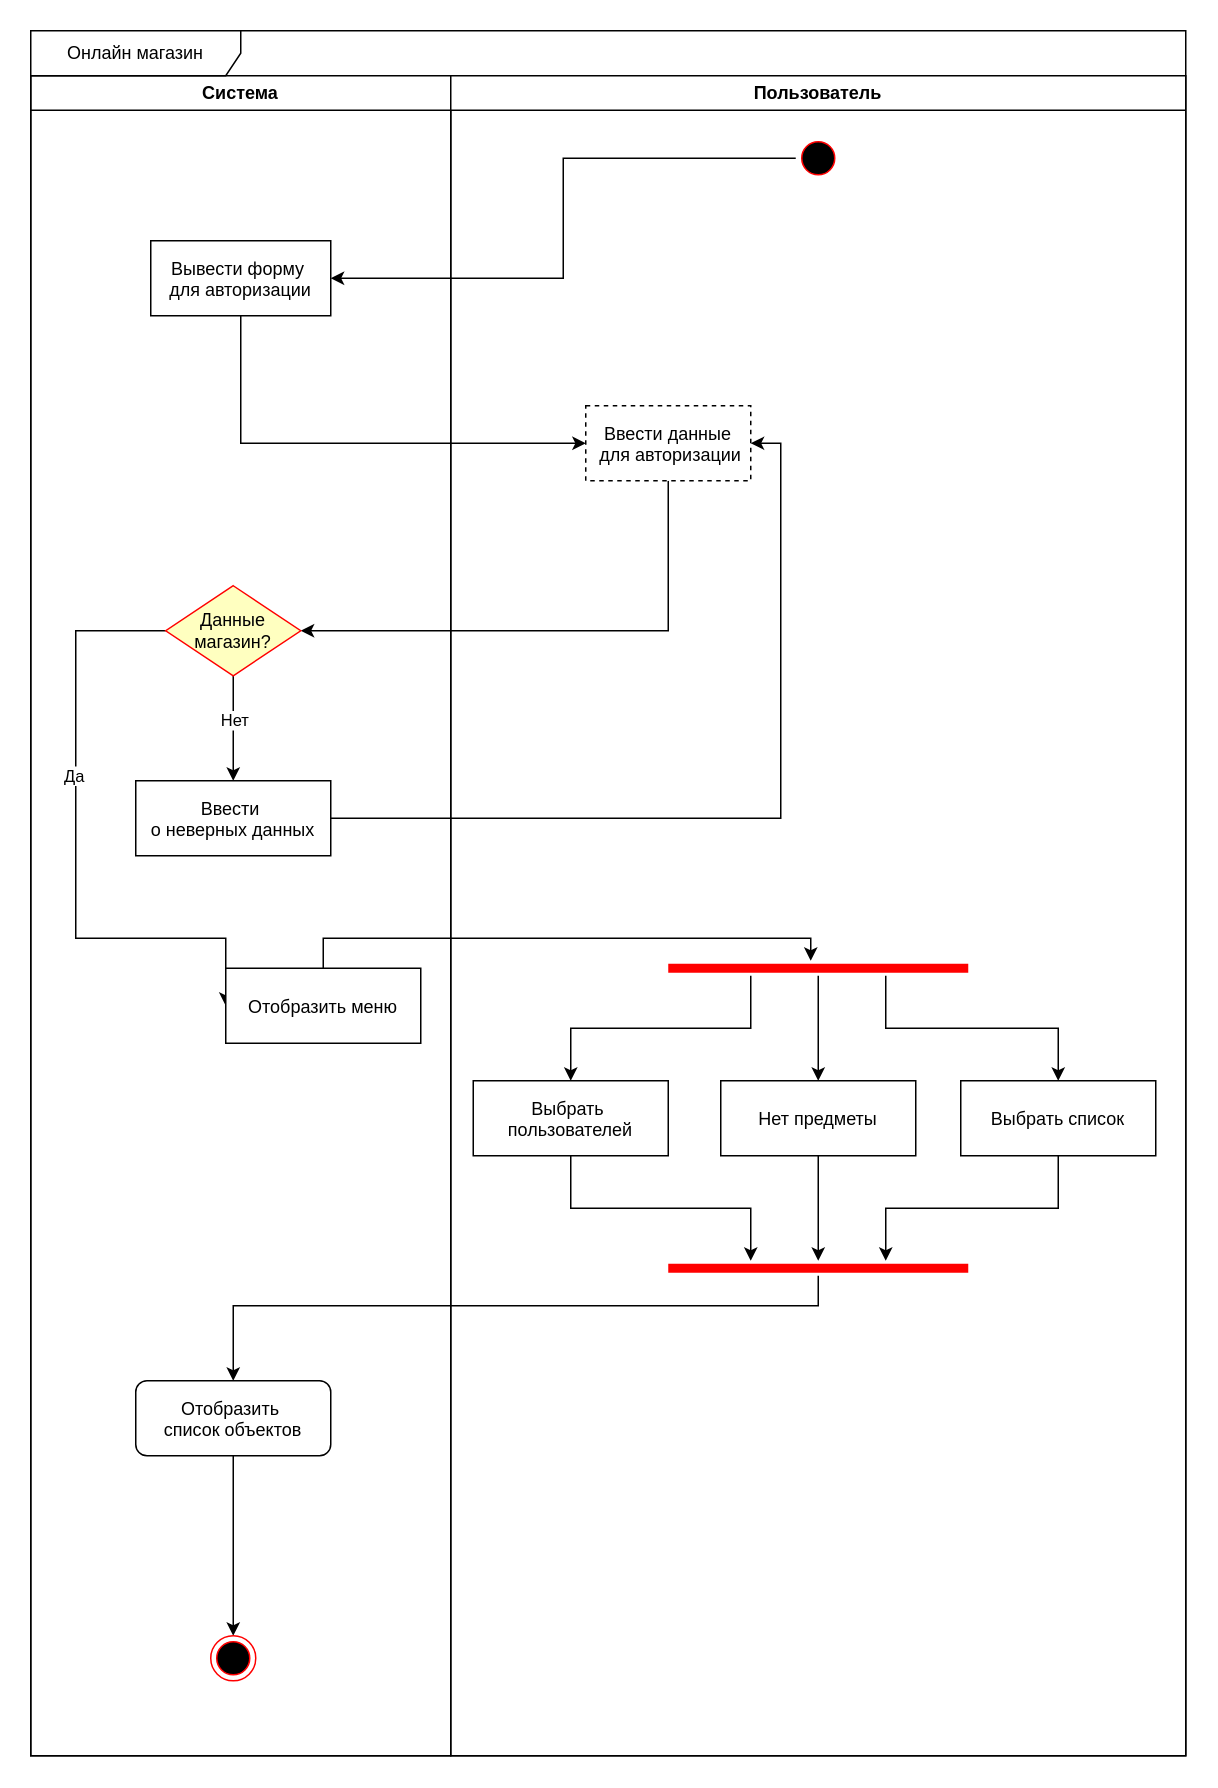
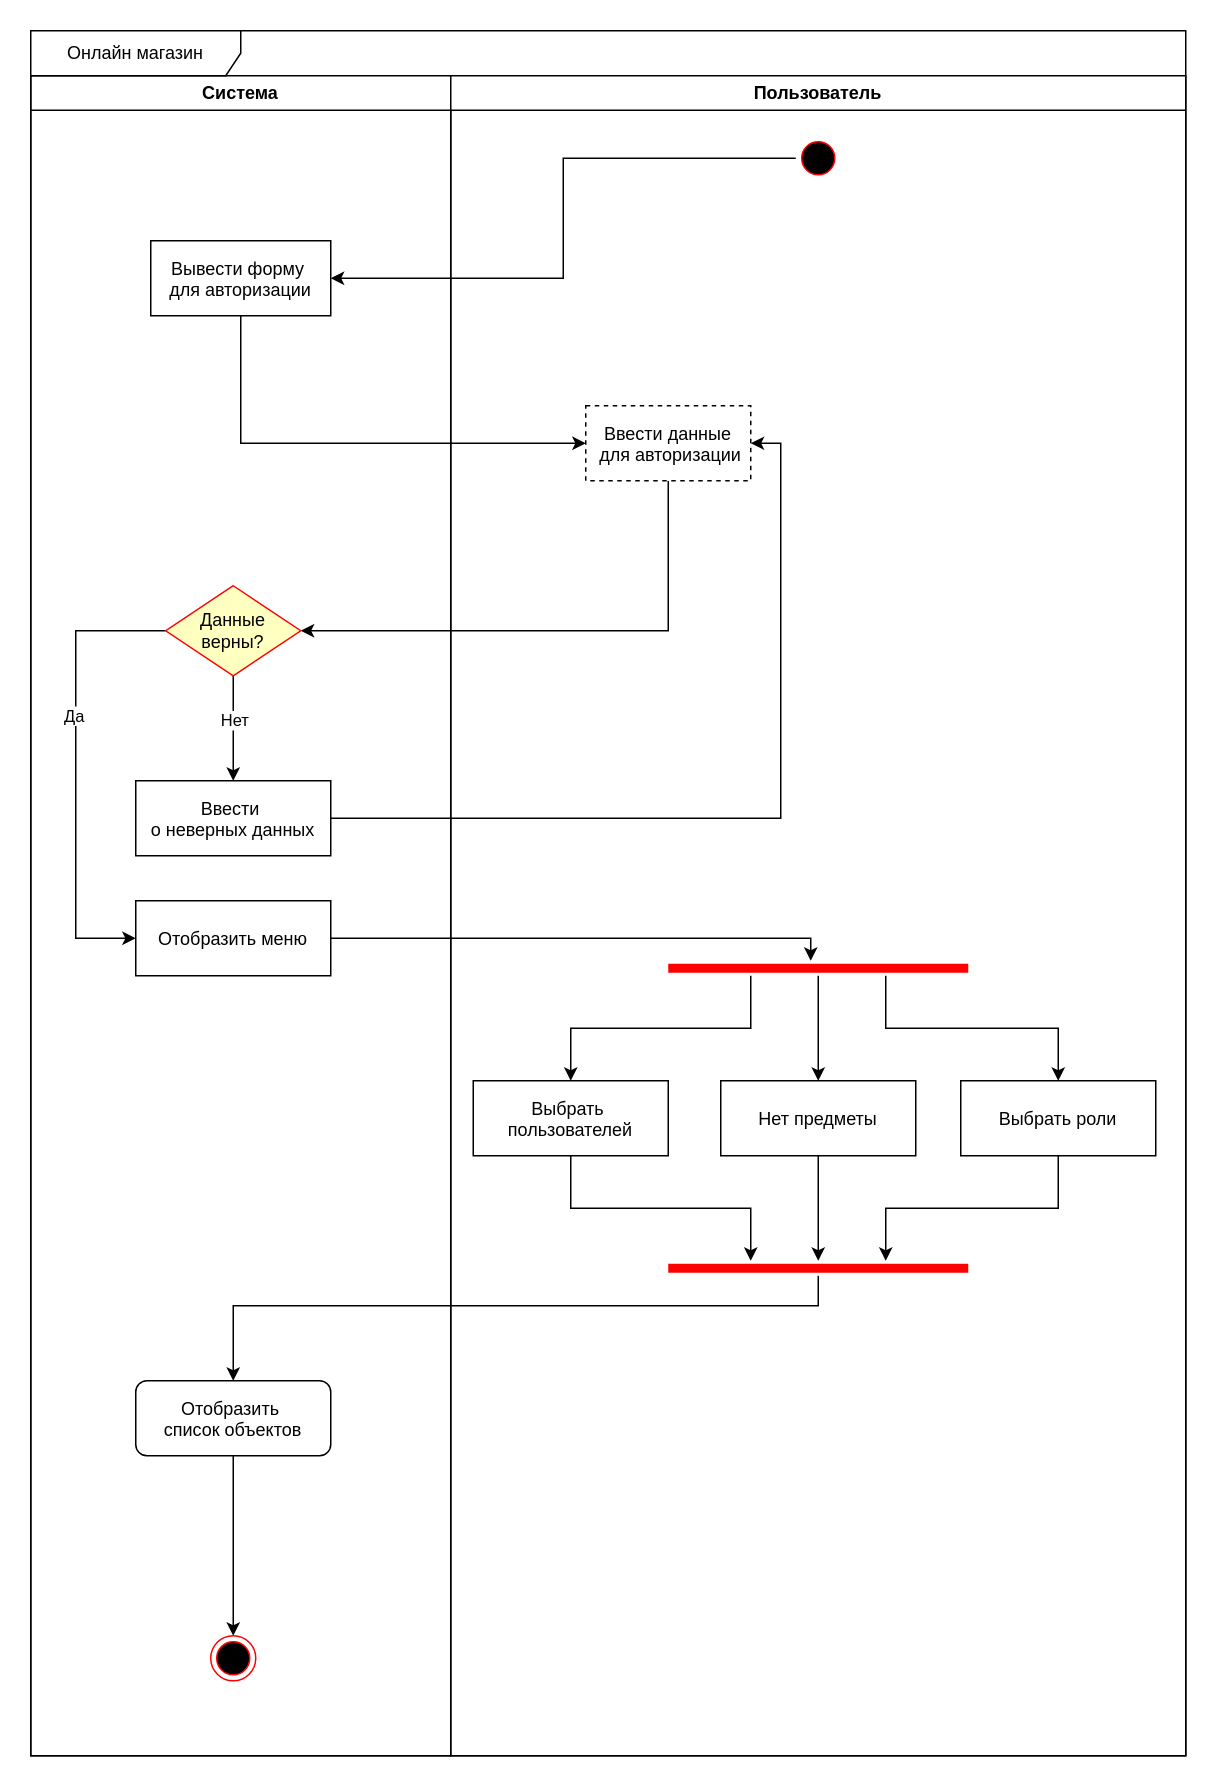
  <mxCell id="0" />
  <mxCell id="1" parent="0" />
  <mxCell id="2" value="Система" style="swimlane;whiteSpace=wrap" parent="1" vertex="1"><mxGeometry x="20" y="50" width="280" height="1120" as="geometry" /></mxCell>
  <mxCell id="3" value="Вывести форму &#10;для авторизации" style="" parent="2" vertex="1"><mxGeometry x="80" y="110" width="120" height="50" as="geometry" /></mxCell>
  <mxCell id="4" value="Пользователь" style="swimlane;whiteSpace=wrap" parent="1" vertex="1"><mxGeometry x="300" y="50" width="490" height="1120" as="geometry" /></mxCell>
  <mxCell id="5" value="Онлайн магазин" style="shape=umlFrame;whiteSpace=wrap;html=1;pointerEvents=0;width=140;height=30;" vertex="1" parent="1"><mxGeometry x="20" y="20" width="770" height="1150" as="geometry" /></mxCell>
  <mxCell id="6" style="edgeStyle=orthogonalEdgeStyle;rounded=0;orthogonalLoop=1;jettySize=auto;html=1;entryX=1;entryY=0.5;entryDx=0;entryDy=0;" edge="1" parent="1" source="7" target="3"><mxGeometry relative="1" as="geometry" /></mxCell>
  <mxCell id="7" value="" style="ellipse;shape=startState;fillColor=#000000;strokeColor=#ff0000;" parent="1" vertex="1"><mxGeometry x="530" y="90" width="30" height="30" as="geometry" /></mxCell>
  <mxCell id="8" style="edgeStyle=orthogonalEdgeStyle;rounded=0;orthogonalLoop=1;jettySize=auto;html=1;entryX=1;entryY=0.5;entryDx=0;entryDy=0;exitX=0.5;exitY=1;exitDx=0;exitDy=0;" edge="1" parent="1" source="9" target="14"><mxGeometry relative="1" as="geometry" /></mxCell>
  <mxCell id="9" value="Ввести данные&#10; для авторизации" style="dashed=1;" parent="1" vertex="1"><mxGeometry x="390" y="270" width="110" height="50" as="geometry" /></mxCell>
  <mxCell id="10" style="edgeStyle=orthogonalEdgeStyle;rounded=0;orthogonalLoop=1;jettySize=auto;html=1;" edge="1" parent="1" source="14" target="16"><mxGeometry relative="1" as="geometry" /></mxCell>
  <mxCell id="11" value="Нет" style="edgeLabel;html=1;align=center;verticalAlign=middle;resizable=0;points=[];" vertex="1" connectable="0" parent="10"><mxGeometry x="-0.167" relative="1" as="geometry"><mxPoint as="offset" /></mxGeometry></mxCell>
  <mxCell id="12" style="edgeStyle=orthogonalEdgeStyle;rounded=0;orthogonalLoop=1;jettySize=auto;html=1;entryX=0;entryY=0.5;entryDx=0;entryDy=0;exitX=0;exitY=0.5;exitDx=0;exitDy=0;" edge="1" parent="1" source="14" target="17"><mxGeometry relative="1" as="geometry"><Array as="points"><mxPoint x="50" y="420" /><mxPoint x="50" y="625" /></Array></mxGeometry></mxCell>
  <mxCell id="13" value="Да" style="edgeLabel;html=1;align=center;verticalAlign=middle;resizable=0;points=[];" vertex="1" connectable="0" parent="12"><mxGeometry x="-0.241" y="-2" relative="1" as="geometry"><mxPoint as="offset" /></mxGeometry></mxCell>
- <mxCell id="14" value="Данные магазин?" style="rhombus;whiteSpace=wrap;html=1;fontColor=#000000;fillColor=#ffffc0;strokeColor=#ff0000;" vertex="1" parent="1"><mxGeometry x="110" y="390" width="90" height="60" as="geometry" /></mxCell>
+ <mxCell id="14" value="Данные верны?" style="rhombus;whiteSpace=wrap;html=1;fontColor=#000000;fillColor=#ffffc0;strokeColor=#ff0000;" vertex="1" parent="1"><mxGeometry x="110" y="390" width="90" height="60" as="geometry" /></mxCell>
  <mxCell id="15" style="edgeStyle=orthogonalEdgeStyle;rounded=0;orthogonalLoop=1;jettySize=auto;html=1;entryX=1;entryY=0.5;entryDx=0;entryDy=0;" edge="1" parent="1" source="16" target="9"><mxGeometry relative="1" as="geometry" /></mxCell>
  <mxCell id="16" value="Ввести &#10;о неверных данных" style="" vertex="1" parent="1"><mxGeometry x="90" y="520" width="130" height="50" as="geometry" /></mxCell>
- <mxCell id="17" value="Отобразить меню" style="" vertex="1" parent="1"><mxGeometry x="150" y="645" width="130" height="50" as="geometry" /></mxCell>
+ <mxCell id="17" value="Отобразить меню" style="" vertex="1" parent="1"><mxGeometry x="90" y="600" width="130" height="50" as="geometry" /></mxCell>
  <mxCell id="18" style="edgeStyle=orthogonalEdgeStyle;rounded=0;orthogonalLoop=1;jettySize=auto;html=1;entryX=0.5;entryY=0;entryDx=0;entryDy=0;" edge="1" parent="1" source="21" target="27"><mxGeometry relative="1" as="geometry" /></mxCell>
  <mxCell id="19" style="edgeStyle=orthogonalEdgeStyle;rounded=0;orthogonalLoop=1;jettySize=auto;html=1;entryX=0.5;entryY=0;entryDx=0;entryDy=0;" edge="1" parent="1" source="21" target="25"><mxGeometry relative="1" as="geometry"><Array as="points"><mxPoint x="500" y="685" /><mxPoint x="380" y="685" /></Array></mxGeometry></mxCell>
  <mxCell id="20" style="edgeStyle=orthogonalEdgeStyle;rounded=0;orthogonalLoop=1;jettySize=auto;html=1;entryX=0.5;entryY=0;entryDx=0;entryDy=0;" edge="1" parent="1" source="21" target="29"><mxGeometry relative="1" as="geometry"><Array as="points"><mxPoint x="590" y="685" /><mxPoint x="705" y="685" /></Array></mxGeometry></mxCell>
  <mxCell id="21" value="" style="shape=line;html=1;strokeWidth=6;strokeColor=#ff0000;" vertex="1" parent="1"><mxGeometry x="445" y="640" width="200" height="10" as="geometry" /></mxCell>
  <mxCell id="22" style="edgeStyle=orthogonalEdgeStyle;rounded=0;orthogonalLoop=1;jettySize=auto;html=1;entryX=0.5;entryY=0;entryDx=0;entryDy=0;" edge="1" parent="1" source="23" target="32"><mxGeometry relative="1" as="geometry"><Array as="points"><mxPoint x="545" y="870" /><mxPoint x="155" y="870" /></Array></mxGeometry></mxCell>
  <mxCell id="23" value="" style="shape=line;html=1;strokeWidth=6;strokeColor=#ff0000;" vertex="1" parent="1"><mxGeometry x="445" y="840" width="200" height="10" as="geometry" /></mxCell>
  <mxCell id="24" style="edgeStyle=orthogonalEdgeStyle;rounded=0;orthogonalLoop=1;jettySize=auto;html=1;" edge="1" parent="1" source="25" target="23"><mxGeometry relative="1" as="geometry"><Array as="points"><mxPoint x="380" y="805" /><mxPoint x="500" y="805" /></Array></mxGeometry></mxCell>
  <mxCell id="25" value="Выбрать &#10;пользователей" style="" vertex="1" parent="1"><mxGeometry x="315" y="720" width="130" height="50" as="geometry" /></mxCell>
  <mxCell id="26" style="edgeStyle=orthogonalEdgeStyle;rounded=0;orthogonalLoop=1;jettySize=auto;html=1;" edge="1" parent="1" source="27" target="23"><mxGeometry relative="1" as="geometry" /></mxCell>
  <mxCell id="27" value="Нет предметы" style="" vertex="1" parent="1"><mxGeometry x="480" y="720" width="130" height="50" as="geometry" /></mxCell>
  <mxCell id="28" style="edgeStyle=orthogonalEdgeStyle;rounded=0;orthogonalLoop=1;jettySize=auto;html=1;" edge="1" parent="1" source="29" target="23"><mxGeometry relative="1" as="geometry"><Array as="points"><mxPoint x="705" y="805" /><mxPoint x="590" y="805" /></Array></mxGeometry></mxCell>
- <mxCell id="29" value="Выбрать список" style="" vertex="1" parent="1"><mxGeometry x="640" y="720" width="130" height="50" as="geometry" /></mxCell>
+ <mxCell id="29" value="Выбрать роли" style="" vertex="1" parent="1"><mxGeometry x="640" y="720" width="130" height="50" as="geometry" /></mxCell>
  <mxCell id="30" style="edgeStyle=orthogonalEdgeStyle;rounded=0;orthogonalLoop=1;jettySize=auto;html=1;" edge="1" parent="1" source="17" target="21"><mxGeometry relative="1" as="geometry"><Array as="points"><mxPoint x="540" y="625" /></Array></mxGeometry></mxCell>
  <mxCell id="31" style="edgeStyle=orthogonalEdgeStyle;rounded=0;orthogonalLoop=1;jettySize=auto;html=1;entryX=0.5;entryY=0;entryDx=0;entryDy=0;" edge="1" parent="1" source="32" target="33"><mxGeometry relative="1" as="geometry" /></mxCell>
  <mxCell id="32" value="Отобразить &#10;список объектов" style="rounded=1;" vertex="1" parent="1"><mxGeometry x="90" y="920" width="130" height="50" as="geometry" /></mxCell>
  <mxCell id="33" value="" style="ellipse;html=1;shape=endState;fillColor=#000000;strokeColor=#ff0000;" vertex="1" parent="1"><mxGeometry x="140" y="1090" width="30" height="30" as="geometry" /></mxCell>
  <mxCell id="34" style="edgeStyle=orthogonalEdgeStyle;rounded=0;orthogonalLoop=1;jettySize=auto;html=1;entryX=0;entryY=0.5;entryDx=0;entryDy=0;exitX=0.5;exitY=1;exitDx=0;exitDy=0;" edge="1" parent="1" source="3" target="9"><mxGeometry relative="1" as="geometry" /></mxCell>
